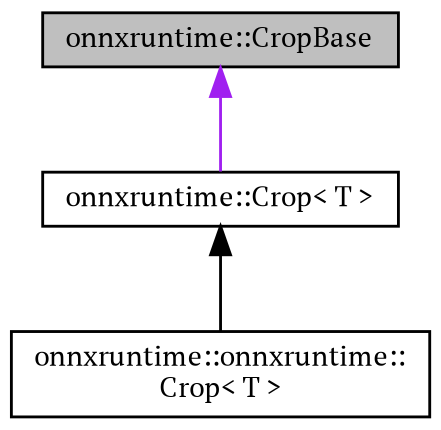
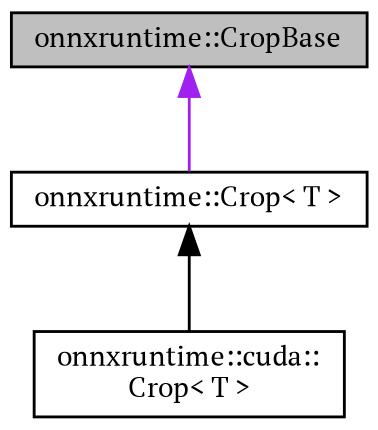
  digraph {
    fontname="PT Serif"
    node [color=black fillcolor=white fontname="PT Serif" fontsize=10 shape=record style=filled]
    edge [dir=back fontname="PT Serif" fontsize=10 labelfontname=Helvetica labelfontsize=10 style=solid]
    n1 [fillcolor=grey75 fontcolor=black height=0.2 label="onnxruntime::CropBase" width=0.4]
    n2 [height=0.2 label="onnxruntime::Crop\< T \>" width=0.4]
-   n3 [height=0.2 label="onnxruntime::onnxruntime::\lCrop\< T \>" width=0.4]
+   n3 [height=0.2 label="onnxruntime::cuda::\lCrop\< T \>" width=0.4]
    n1 -> n2 [color=purple]
    n2 -> n3 [color=black]
  }
